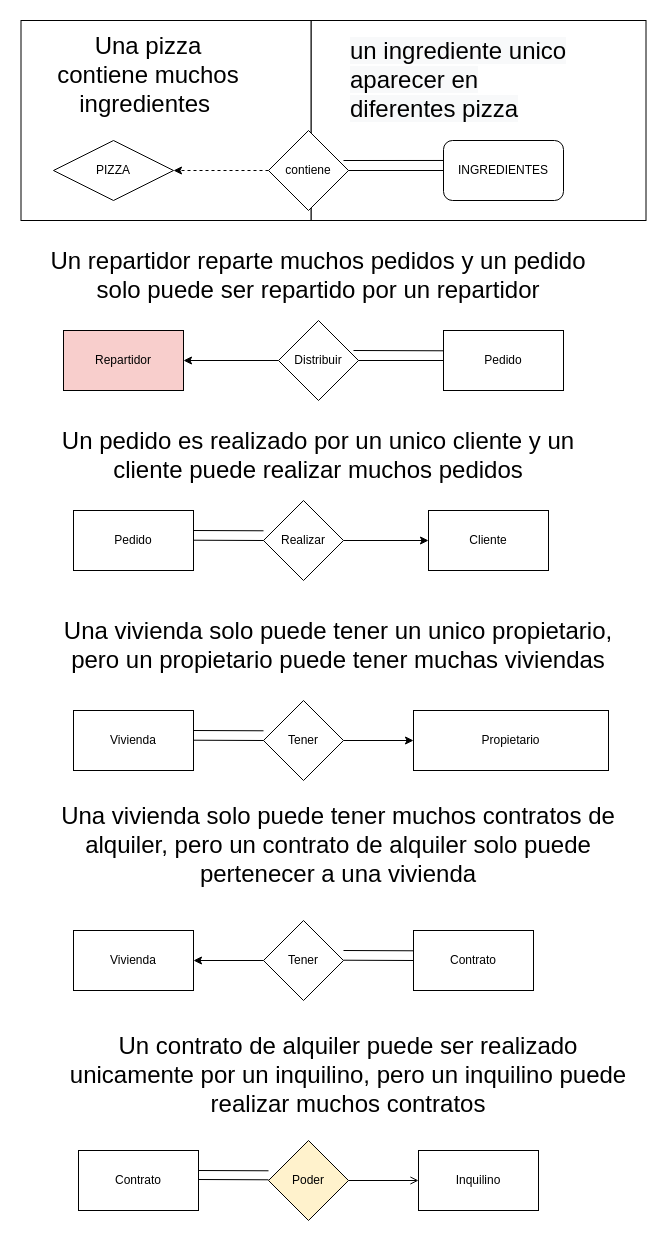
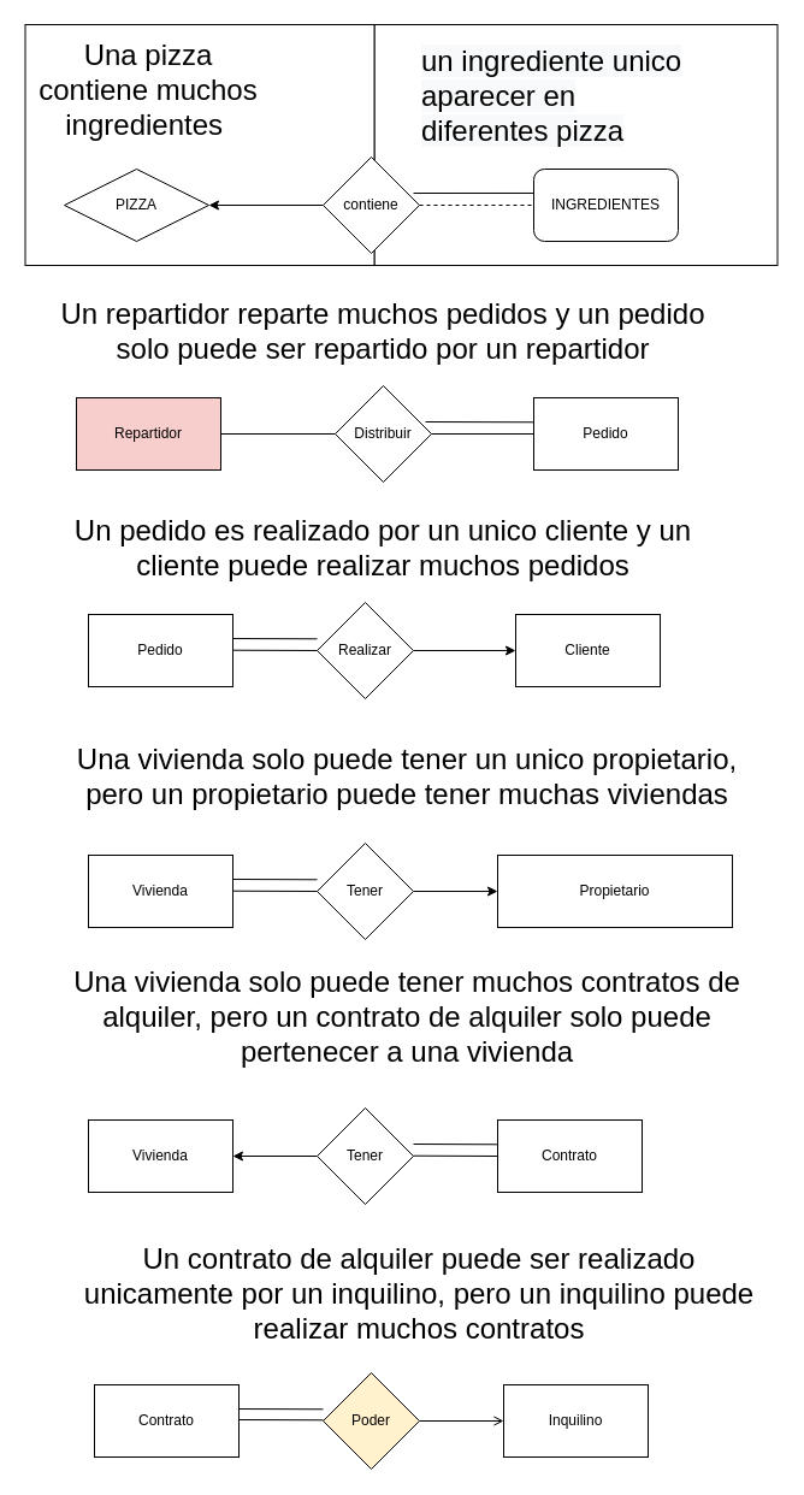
  <mxCell id="0" />
  <mxCell id="1" parent="0" />
  <mxCell id="2" value="" style="rounded=0;whiteSpace=wrap;html=1;" vertex="1" parent="1"><mxGeometry x="310.5" y="20" width="335" height="200" as="geometry" /></mxCell>
  <mxCell id="3" value="" style="rounded=0;whiteSpace=wrap;html=1;" vertex="1" parent="1"><mxGeometry x="20.5" y="20" width="290" height="200" as="geometry" /></mxCell>
- <mxCell id="4" value="&lt;font style=&quot;font-size: 24px&quot;&gt;Una pizza contiene muchos ingredientes&amp;nbsp;&lt;/font&gt;" style="text;html=1;strokeColor=none;fillColor=none;align=center;verticalAlign=middle;whiteSpace=wrap;rounded=0;" vertex="1" parent="1"><mxGeometry x="53" y="30" width="190" height="90" as="geometry" /></mxCell>
+ <mxCell id="4" value="&lt;font style=&quot;font-size: 24px&quot;&gt;Una pizza contiene muchos ingredientes&amp;nbsp;&lt;/font&gt;" style="text;html=1;strokeColor=none;fillColor=none;align=center;verticalAlign=middle;whiteSpace=wrap;rounded=0;" vertex="1" parent="1"><mxGeometry x="28" y="30" width="190" height="90" as="geometry" /></mxCell>
  <mxCell id="5" value="&lt;font style=&quot;font-size: 24px&quot;&gt;Un repartidor reparte muchos pedidos y un pedido solo puede ser repartido por un repartidor&lt;/font&gt;" style="text;html=1;strokeColor=none;fillColor=none;align=center;verticalAlign=middle;whiteSpace=wrap;rounded=0;" vertex="1" parent="1"><mxGeometry x="33" y="230" width="570" height="90" as="geometry" /></mxCell>
  <mxCell id="6" value="&lt;font style=&quot;font-size: 24px&quot;&gt;Un pedido es realizado por un unico cliente y un cliente puede realizar muchos pedidos&lt;/font&gt;" style="text;html=1;strokeColor=none;fillColor=none;align=center;verticalAlign=middle;whiteSpace=wrap;rounded=0;" vertex="1" parent="1"><mxGeometry x="33" y="410" width="570" height="90" as="geometry" /></mxCell>
  <mxCell id="7" value="&lt;font style=&quot;font-size: 24px&quot;&gt;Una vivienda solo puede tener un unico propietario, pero un propietario puede tener muchas viviendas&lt;/font&gt;" style="text;html=1;strokeColor=none;fillColor=none;align=center;verticalAlign=middle;whiteSpace=wrap;rounded=0;" vertex="1" parent="1"><mxGeometry x="53" y="600" width="570" height="90" as="geometry" /></mxCell>
  <mxCell id="8" value="&lt;font style=&quot;font-size: 24px&quot;&gt;Una vivienda solo puede tener muchos contratos de alquiler, pero un contrato de alquiler solo puede pertenecer a una vivienda&lt;/font&gt;&lt;span style=&quot;color: rgba(0 , 0 , 0 , 0) ; font-family: monospace ; font-size: 0px&quot;&gt;%3CmxGraphModel%3E%3Croot%3E%3CmxCell%20id%3D%220%22%2F%3E%3CmxCell%20id%3D%221%22%20parent%3D%220%22%2F%3E%3CmxCell%20id%3D%222%22%20value%3D%22%26lt%3Bfont%20style%3D%26quot%3Bfont-size%3A%2024px%26quot%3B%26gt%3BUna%20vivienda%20soloi%20puede%20tener%20un%20unico%20propietario%2C%20pero%20un%20propietario%20puede%20tener%20muchas%20viviendas%26lt%3B%2Ffont%26gt%3B%22%20style%3D%22text%3Bhtml%3D1%3BstrokeColor%3Dnone%3BfillColor%3Dnone%3Balign%3Dcenter%3BverticalAlign%3Dmiddle%3BwhiteSpace%3Dwrap%3Brounded%3D0%3B%22%20vertex%3D%221%22%20parent%3D%221%22%3E%3CmxGeometry%20x%3D%2230%22%20y%3D%22630%22%20width%3D%22570%22%20height%3D%2290%22%20as%3D%22geometry%22%2F%3E%3C%2FmxCell%3E%3C%2Froot%3E%3C%2FmxGraphModel%3E&lt;/span&gt;" style="text;html=1;strokeColor=none;fillColor=none;align=center;verticalAlign=middle;whiteSpace=wrap;rounded=0;" vertex="1" parent="1"><mxGeometry x="53" y="800" width="570" height="90" as="geometry" /></mxCell>
  <mxCell id="9" value="&lt;span style=&quot;font-size: 24px&quot;&gt;Un contrato de alquiler puede ser realizado unicamente por un inquilino, pero un inquilino puede realizar muchos contratos&lt;/span&gt;" style="text;html=1;strokeColor=none;fillColor=none;align=center;verticalAlign=middle;whiteSpace=wrap;rounded=0;" vertex="1" parent="1"><mxGeometry x="63" y="1030" width="570" height="90" as="geometry" /></mxCell>
  <mxCell id="10" value="PIZZA" style="rhombus;whiteSpace=wrap;html=1;" vertex="1" parent="1"><mxGeometry x="53" y="140" width="120" height="60" as="geometry" /></mxCell>
  <mxCell id="11" value="INGREDIENTES" style="whiteSpace=wrap;html=1;rounded=1;" vertex="1" parent="1"><mxGeometry x="443" y="140" width="120" height="60" as="geometry" /></mxCell>
- <mxCell id="12" style="edgeStyle=none;rounded=0;orthogonalLoop=1;jettySize=auto;html=1;dashed=1;" edge="1" parent="1" source="13" target="10"><mxGeometry relative="1" as="geometry" /></mxCell>
+ <mxCell id="12" style="edgeStyle=none;rounded=0;orthogonalLoop=1;jettySize=auto;html=1;" edge="1" parent="1" source="13" target="10"><mxGeometry relative="1" as="geometry" /></mxCell>
  <mxCell id="13" value="contiene" style="rhombus;whiteSpace=wrap;html=1;" vertex="1" parent="1"><mxGeometry x="268" y="130" width="80" height="80" as="geometry" /></mxCell>
- <mxCell id="14" value="" style="endArrow=none;html=1;exitX=1;exitY=0.5;exitDx=0;exitDy=0;entryX=0;entryY=0.5;entryDx=0;entryDy=0;" edge="1" parent="1" source="13" target="11"><mxGeometry width="50" height="50" relative="1" as="geometry"><mxPoint x="383" y="200" as="sourcePoint" /><mxPoint x="433" y="150" as="targetPoint" /></mxGeometry></mxCell>
+ <mxCell id="14" value="" style="endArrow=none;html=1;exitX=1;exitY=0.5;exitDx=0;exitDy=0;entryX=0;entryY=0.5;entryDx=0;entryDy=0;dashed=1;" edge="1" parent="1" source="13" target="11"><mxGeometry width="50" height="50" relative="1" as="geometry"><mxPoint x="383" y="200" as="sourcePoint" /><mxPoint x="433" y="150" as="targetPoint" /></mxGeometry></mxCell>
  <mxCell id="15" value="Repartidor" style="rounded=0;whiteSpace=wrap;html=1;fillColor=#f8cecc;" vertex="1" parent="1"><mxGeometry x="63" y="330" width="120" height="60" as="geometry" /></mxCell>
  <mxCell id="16" value="Pedido" style="rounded=0;whiteSpace=wrap;html=1;" vertex="1" parent="1"><mxGeometry x="443" y="330" width="120" height="60" as="geometry" /></mxCell>
- <mxCell id="17" style="edgeStyle=none;rounded=0;orthogonalLoop=1;jettySize=auto;html=1;entryX=1;entryY=0.5;entryDx=0;entryDy=0;" edge="1" parent="1" source="18" target="15"><mxGeometry relative="1" as="geometry" /></mxCell>
+ <mxCell id="17" style="edgeStyle=none;rounded=0;orthogonalLoop=1;jettySize=auto;html=1;entryX=1;entryY=0.5;entryDx=0;entryDy=0;endArrow=none;" edge="1" parent="1" source="18" target="15"><mxGeometry relative="1" as="geometry" /></mxCell>
  <mxCell id="18" value="Distribuir" style="rhombus;whiteSpace=wrap;html=1;" vertex="1" parent="1"><mxGeometry x="278" y="320" width="80" height="80" as="geometry" /></mxCell>
  <mxCell id="19" value="" style="endArrow=none;html=1;exitX=1;exitY=0.5;exitDx=0;exitDy=0;entryX=0;entryY=0.5;entryDx=0;entryDy=0;" edge="1" parent="1" source="18" target="16"><mxGeometry width="50" height="50" relative="1" as="geometry"><mxPoint x="393" y="220" as="sourcePoint" /><mxPoint x="443" y="170" as="targetPoint" /></mxGeometry></mxCell>
  <mxCell id="20" value="Pedido" style="rounded=0;whiteSpace=wrap;html=1;" vertex="1" parent="1"><mxGeometry x="73" y="510" width="120" height="60" as="geometry" /></mxCell>
  <mxCell id="21" value="Cliente" style="rounded=0;whiteSpace=wrap;html=1;" vertex="1" parent="1"><mxGeometry x="428" y="510" width="120" height="60" as="geometry" /></mxCell>
  <mxCell id="22" style="edgeStyle=none;rounded=0;orthogonalLoop=1;jettySize=auto;html=1;entryX=0;entryY=0.5;entryDx=0;entryDy=0;" edge="1" parent="1" source="23" target="21"><mxGeometry relative="1" as="geometry" /></mxCell>
  <mxCell id="23" value="Realizar" style="rhombus;whiteSpace=wrap;html=1;" vertex="1" parent="1"><mxGeometry x="263" y="500" width="80" height="80" as="geometry" /></mxCell>
  <mxCell id="24" value="" style="endArrow=none;html=1;exitX=1;exitY=0.5;exitDx=0;exitDy=0;" edge="1" parent="1"><mxGeometry width="50" height="50" relative="1" as="geometry"><mxPoint x="193" y="539.71" as="sourcePoint" /><mxPoint x="263" y="540" as="targetPoint" /></mxGeometry></mxCell>
  <mxCell id="25" value="Vivienda" style="rounded=0;whiteSpace=wrap;html=1;" vertex="1" parent="1"><mxGeometry x="73" y="710" width="120" height="60" as="geometry" /></mxCell>
  <mxCell id="26" value="Propietario" style="rounded=0;whiteSpace=wrap;html=1;" vertex="1" parent="1"><mxGeometry x="413" y="710" width="195" height="60" as="geometry" /></mxCell>
  <mxCell id="27" style="edgeStyle=none;rounded=0;orthogonalLoop=1;jettySize=auto;html=1;entryX=0;entryY=0.5;entryDx=0;entryDy=0;" edge="1" parent="1" source="28" target="26"><mxGeometry relative="1" as="geometry" /></mxCell>
  <mxCell id="28" value="Tener" style="rhombus;whiteSpace=wrap;html=1;" vertex="1" parent="1"><mxGeometry x="263" y="700" width="80" height="80" as="geometry" /></mxCell>
  <mxCell id="29" value="" style="endArrow=none;html=1;exitX=1;exitY=0.5;exitDx=0;exitDy=0;" edge="1" parent="1"><mxGeometry width="50" height="50" relative="1" as="geometry"><mxPoint x="193" y="739.71" as="sourcePoint" /><mxPoint x="263" y="740" as="targetPoint" /></mxGeometry></mxCell>
  <mxCell id="30" value="Vivienda" style="rounded=0;whiteSpace=wrap;html=1;" vertex="1" parent="1"><mxGeometry x="73" y="930" width="120" height="60" as="geometry" /></mxCell>
  <mxCell id="31" value="Contrato" style="rounded=0;whiteSpace=wrap;html=1;" vertex="1" parent="1"><mxGeometry x="413" y="930" width="120" height="60" as="geometry" /></mxCell>
  <mxCell id="32" style="edgeStyle=none;rounded=0;orthogonalLoop=1;jettySize=auto;html=1;" edge="1" parent="1" source="33" target="30"><mxGeometry relative="1" as="geometry" /></mxCell>
  <mxCell id="33" value="Tener" style="rhombus;whiteSpace=wrap;html=1;" vertex="1" parent="1"><mxGeometry x="263" y="920" width="80" height="80" as="geometry" /></mxCell>
  <mxCell id="34" value="" style="endArrow=none;html=1;exitX=1;exitY=0.5;exitDx=0;exitDy=0;" edge="1" parent="1"><mxGeometry width="50" height="50" relative="1" as="geometry"><mxPoint x="343" y="959.71" as="sourcePoint" /><mxPoint x="413" y="960" as="targetPoint" /></mxGeometry></mxCell>
  <mxCell id="35" value="Contrato" style="rounded=0;whiteSpace=wrap;html=1;" vertex="1" parent="1"><mxGeometry x="78" y="1150" width="120" height="60" as="geometry" /></mxCell>
  <mxCell id="36" value="Inquilino" style="rounded=0;whiteSpace=wrap;html=1;" vertex="1" parent="1"><mxGeometry x="418" y="1150" width="120" height="60" as="geometry" /></mxCell>
  <mxCell id="37" style="edgeStyle=none;rounded=0;orthogonalLoop=1;jettySize=auto;html=1;entryX=0;entryY=0.5;entryDx=0;entryDy=0;endArrow=open;" edge="1" parent="1" source="38" target="36"><mxGeometry relative="1" as="geometry" /></mxCell>
  <mxCell id="38" value="Poder" style="rhombus;whiteSpace=wrap;html=1;fillColor=#fff2cc;" vertex="1" parent="1"><mxGeometry x="268" y="1140" width="80" height="80" as="geometry" /></mxCell>
  <mxCell id="39" value="" style="endArrow=none;html=1;exitX=1;exitY=0.5;exitDx=0;exitDy=0;" edge="1" parent="1"><mxGeometry width="50" height="50" relative="1" as="geometry"><mxPoint x="198" y="1179" as="sourcePoint" /><mxPoint x="268" y="1179.29" as="targetPoint" /></mxGeometry></mxCell>
  <mxCell id="40" value="" style="endArrow=none;html=1;exitX=1;exitY=0.5;exitDx=0;exitDy=0;entryX=0;entryY=0.333;entryDx=0;entryDy=0;entryPerimeter=0;" edge="1" parent="1" target="11"><mxGeometry width="50" height="50" relative="1" as="geometry"><mxPoint x="343" y="160" as="sourcePoint" /><mxPoint x="438" y="160" as="targetPoint" /></mxGeometry></mxCell>
  <mxCell id="41" value="" style="endArrow=none;html=1;exitX=1;exitY=0.5;exitDx=0;exitDy=0;" edge="1" parent="1"><mxGeometry width="50" height="50" relative="1" as="geometry"><mxPoint x="193" y="530" as="sourcePoint" /><mxPoint x="263" y="530.29" as="targetPoint" /></mxGeometry></mxCell>
  <mxCell id="42" value="" style="endArrow=none;html=1;" edge="1" parent="1"><mxGeometry width="50" height="50" relative="1" as="geometry"><mxPoint x="353" y="350" as="sourcePoint" /><mxPoint x="443" y="350.29" as="targetPoint" /></mxGeometry></mxCell>
  <mxCell id="43" value="" style="endArrow=none;html=1;exitX=1;exitY=0.5;exitDx=0;exitDy=0;" edge="1" parent="1"><mxGeometry width="50" height="50" relative="1" as="geometry"><mxPoint x="193" y="730" as="sourcePoint" /><mxPoint x="263" y="730.29" as="targetPoint" /></mxGeometry></mxCell>
  <mxCell id="44" value="" style="endArrow=none;html=1;exitX=1;exitY=0.5;exitDx=0;exitDy=0;" edge="1" parent="1"><mxGeometry width="50" height="50" relative="1" as="geometry"><mxPoint x="343" y="950" as="sourcePoint" /><mxPoint x="413" y="950.29" as="targetPoint" /></mxGeometry></mxCell>
  <mxCell id="45" value="" style="endArrow=none;html=1;exitX=1;exitY=0.5;exitDx=0;exitDy=0;" edge="1" parent="1"><mxGeometry width="50" height="50" relative="1" as="geometry"><mxPoint x="198" y="1170" as="sourcePoint" /><mxPoint x="268" y="1170.29" as="targetPoint" /></mxGeometry></mxCell>
  <mxCell id="46" value="&lt;span style=&quot;color: rgb(0 , 0 , 0) ; font-family: &amp;#34;helvetica&amp;#34; ; font-size: 24px ; font-style: normal ; font-weight: 400 ; letter-spacing: normal ; text-align: center ; text-indent: 0px ; text-transform: none ; word-spacing: 0px ; background-color: rgb(248 , 249 , 250) ; display: inline ; float: none&quot;&gt;un ingrediente unico aparecer en diferentes pizza&lt;/span&gt;" style="text;whiteSpace=wrap;html=1;" vertex="1" parent="1"><mxGeometry x="348" y="30" width="230" height="50" as="geometry" /></mxCell>
